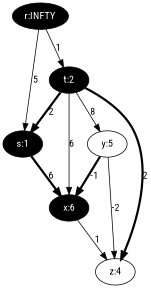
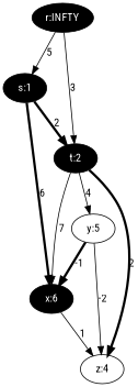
  digraph {
    fontname="Roboto Condensed"
    node [fillcolor=black fontcolor=white fontname="Roboto Condensed" style=filled]
    edge [fontname="Roboto Condensed" penwidth=1]
    n1 [label="r:INFTY"]
    n2 [label="s:1"]
    n3 [label="t:2"]
    n4 [label="x:6"]
    n5 [label="y:5" fillcolor="" fontcolor="" style=""]
    n6 [label="z:4" fillcolor="" fontcolor="" style=""]
    n1 -> n2 [label=5]
-   n1 -> n3 [label=1]
-   n3 -> n2 [label=2 penwidth=3]
+   n1 -> n3 [label=3]
+   n2 -> n3 [label=2 penwidth=3]
    n2 -> n4 [label=6 penwidth=3]
-   n3 -> n4 [label=6]
-   n3 -> n5 [label=8]
+   n3 -> n4 [label=7]
+   n3 -> n5 [label=4]
    n3 -> n6 [label=2 penwidth=3]
    n4 -> n6 [label=1]
    n5 -> n4 [label=-1 penwidth=3]
    n5 -> n6 [label=-2]
  }
